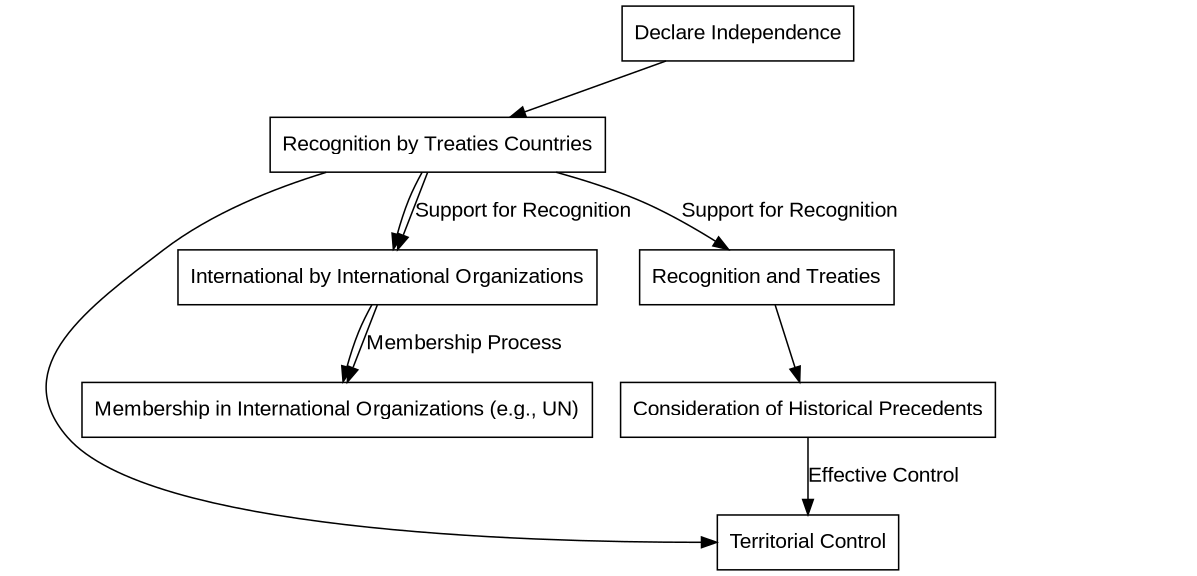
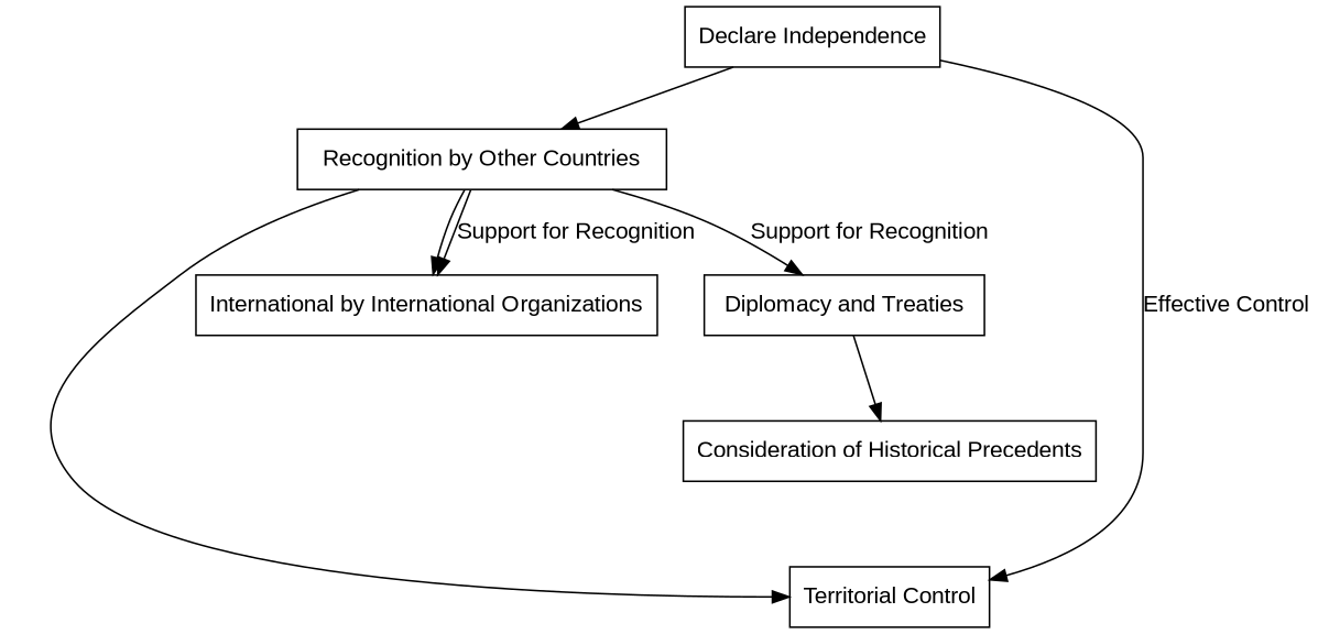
  digraph {
    fontname="Liberation Sans"
    node [fontname="Liberation Sans" shape=box]
    edge [fontname="Liberation Sans"]
    n1 [label="Declare Independence"]
-   n2 [label="Recognition by Treaties Countries"]
+   n2 [label="Recognition by Other Countries"]
    n3 [label="Territorial Control"]
    n4 [label="International by International Organizations"]
-   n5 [label="Recognition and Treaties"]
-   n6 [label="Membership in International Organizations (e.g., UN)"]
+   n5 [label="Diplomacy and Treaties"]
    n7 [label="Consideration of Historical Precedents"]
    n1 -> n2
-   n7 -> n3 [label="Effective Control"]
+   n1 -> n3 [label="Effective Control"]
    n2 -> n3
    n2 -> n4
    n2 -> n4 [label="Support for Recognition"]
    n2 -> n5 [label="Support for Recognition"]
-   n4 -> n6
-   n4 -> n6 [label="Membership Process"]
    n5 -> n7
  }
